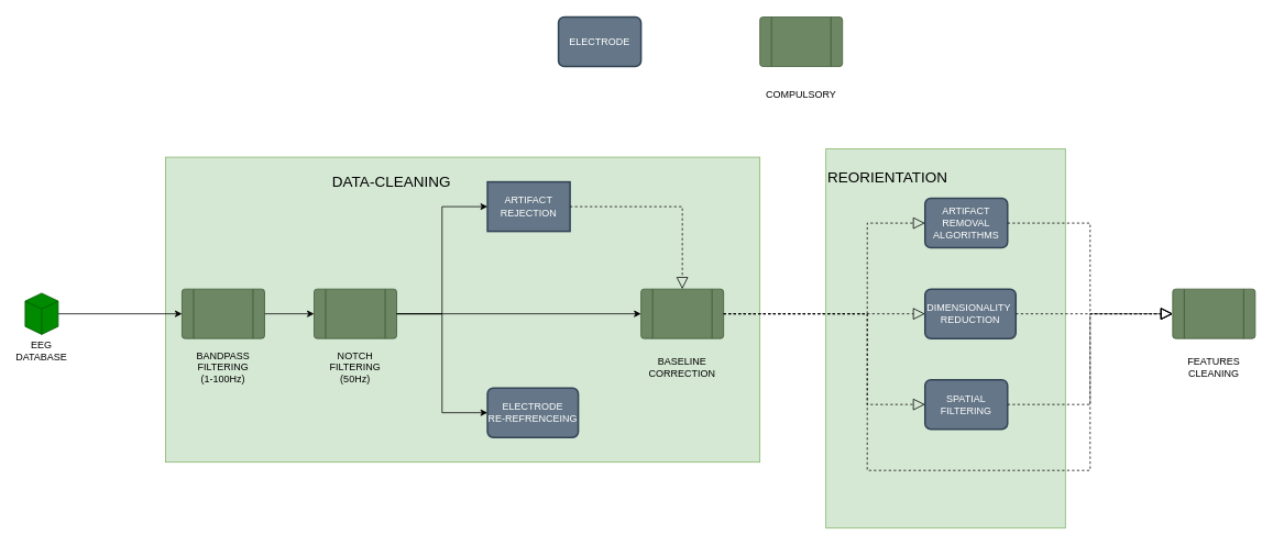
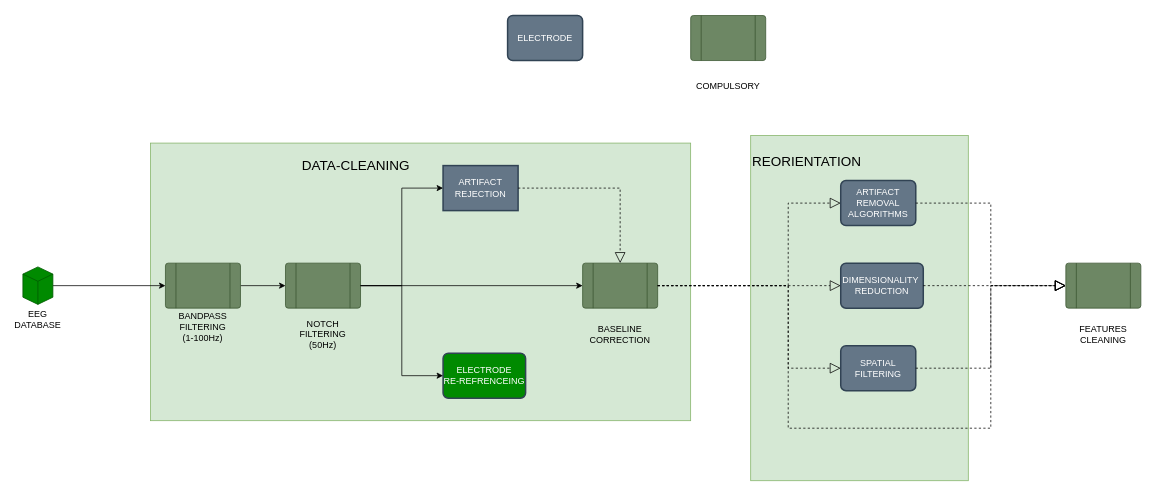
  <mxCell id="0" />
  <mxCell id="1" parent="0" />
  <mxCell id="2" value="" style="rounded=0;whiteSpace=wrap;html=1;fillColor=#d5e8d4;strokeColor=#82b366;" parent="1" vertex="1"><mxGeometry x="1000" y="180" width="290" height="460" as="geometry" /></mxCell>
  <mxCell id="3" value="" style="rounded=0;whiteSpace=wrap;html=1;fillColor=#d5e8d4;strokeColor=#82b366;" parent="1" vertex="1"><mxGeometry x="200" y="190" width="720" height="370" as="geometry" /></mxCell>
  <mxCell id="4" style="edgeStyle=orthogonalEdgeStyle;rounded=0;orthogonalLoop=1;jettySize=auto;html=1;exitX=1;exitY=0.5;exitDx=0;exitDy=0;exitPerimeter=0;entryX=0;entryY=0.5;entryDx=0;entryDy=0;" edge="1" parent="1" source="5" target="9"><mxGeometry relative="1" as="geometry" /></mxCell>
  <mxCell id="5" value="" style="html=1;shape=mxgraph.basic.isocube;isoAngle=15;fillColor=#008a00;strokeColor=#005700;fontColor=#ffffff;" parent="1" vertex="1"><mxGeometry x="30" y="355" width="40" height="50" as="geometry" /></mxCell>
  <mxCell id="6" value="EEG DATABASE" style="text;html=1;strokeColor=none;fillColor=none;align=center;verticalAlign=middle;whiteSpace=wrap;rounded=0;" parent="1" vertex="1"><mxGeometry x="20" y="410" width="60" height="30" as="geometry" /></mxCell>
  <mxCell id="7" value="" style="group" parent="1" vertex="1" connectable="0"><mxGeometry x="220" y="350" width="100" height="110" as="geometry" /></mxCell>
  <mxCell id="8" style="edgeStyle=orthogonalEdgeStyle;rounded=0;orthogonalLoop=1;jettySize=auto;html=1;exitX=1;exitY=0.5;exitDx=0;exitDy=0;" edge="1" parent="7" source="9"><mxGeometry relative="1" as="geometry"><mxPoint x="160" y="30" as="targetPoint" /></mxGeometry></mxCell>
  <mxCell id="9" value="" style="verticalLabelPosition=bottom;verticalAlign=top;html=1;shape=process;whiteSpace=wrap;rounded=1;size=0.14;arcSize=6;fillColor=#6d8764;fontColor=#ffffff;strokeColor=#3A5431;" parent="7" vertex="1"><mxGeometry width="100" height="60" as="geometry" /></mxCell>
- <mxCell id="10" value="BANDPASS&lt;br&gt;FILTERING&lt;br&gt;(1-100Hz)" style="text;html=1;strokeColor=none;fillColor=none;align=center;verticalAlign=middle;whiteSpace=wrap;rounded=0;" parent="7" vertex="1"><mxGeometry x="20" y="80" width="60" height="30" as="geometry" /></mxCell>
+ <mxCell id="10" value="BANDPASS&lt;br&gt;FILTERING&lt;br&gt;(1-100Hz)" style="text;html=1;strokeColor=none;fillColor=none;align=center;verticalAlign=middle;whiteSpace=wrap;rounded=0;" parent="7" vertex="1"><mxGeometry x="20" y="70" width="60" height="30" as="geometry" /></mxCell>
  <mxCell id="11" value="ARTIFACT&lt;br&gt;REJECTION" style="whiteSpace=wrap;html=1;absoluteArcSize=1;arcSize=14;strokeWidth=2;fillColor=#647687;strokeColor=#314354;fontColor=#ffffff;rounded=0;" parent="1" vertex="1"><mxGeometry x="590" y="220" width="100" height="60" as="geometry" /></mxCell>
- <mxCell id="12" value="ELECTRODE&lt;br&gt;RE-REFRENCEING" style="rounded=1;whiteSpace=wrap;html=1;absoluteArcSize=1;arcSize=14;strokeWidth=2;fillColor=#647687;strokeColor=#314354;fontColor=#ffffff;" parent="1" vertex="1"><mxGeometry x="590" y="470" width="110" height="60" as="geometry" /></mxCell>
+ <mxCell id="12" value="ELECTRODE&lt;br&gt;RE-REFRENCEING" style="rounded=1;whiteSpace=wrap;html=1;absoluteArcSize=1;arcSize=14;strokeWidth=2;fillColor=#008a00;strokeColor=#314354;fontColor=#ffffff;" parent="1" vertex="1"><mxGeometry x="590" y="470" width="110" height="60" as="geometry" /></mxCell>
  <mxCell id="13" value="" style="group" parent="1" vertex="1" connectable="0"><mxGeometry x="776" y="350" width="100" height="110" as="geometry" /></mxCell>
  <mxCell id="14" value="" style="verticalLabelPosition=bottom;verticalAlign=top;html=1;shape=process;whiteSpace=wrap;rounded=1;size=0.14;arcSize=6;fillColor=#6d8764;fontColor=#ffffff;strokeColor=#3A5431;" parent="13" vertex="1"><mxGeometry width="100" height="60" as="geometry" /></mxCell>
  <mxCell id="15" value="BASELINE&lt;br&gt;CORRECTION" style="text;html=1;strokeColor=none;fillColor=none;align=center;verticalAlign=middle;whiteSpace=wrap;rounded=0;" parent="13" vertex="1"><mxGeometry x="20" y="80" width="60" height="30" as="geometry" /></mxCell>
  <mxCell id="16" value="" style="endArrow=block;dashed=1;endFill=0;endSize=12;html=1;rounded=0;exitX=1;exitY=0.5;exitDx=0;exitDy=0;entryX=0.5;entryY=0;entryDx=0;entryDy=0;" parent="1" source="11" target="14" edge="1"><mxGeometry width="160" relative="1" as="geometry"><mxPoint x="490" y="490" as="sourcePoint" /><mxPoint x="650" y="490" as="targetPoint" /><Array as="points"><mxPoint x="826" y="250" /></Array></mxGeometry></mxCell>
  <mxCell id="17" value="&lt;font style=&quot;font-size: 18px;&quot;&gt;DATA-CLEANING&lt;/font&gt;" style="text;html=1;strokeColor=none;fillColor=none;align=center;verticalAlign=middle;whiteSpace=wrap;rounded=0;" parent="1" vertex="1"><mxGeometry x="384" y="200" width="180" height="40" as="geometry" /></mxCell>
  <mxCell id="18" value="ARTIFACT&lt;br&gt;REMOVAL ALGORITHMS" style="rounded=1;whiteSpace=wrap;html=1;absoluteArcSize=1;arcSize=14;strokeWidth=2;fillColor=#647687;strokeColor=#314354;fontColor=#ffffff;" parent="1" vertex="1"><mxGeometry x="1120" y="240" width="100" height="60" as="geometry" /></mxCell>
  <mxCell id="19" value="DIMENSIONALITY&amp;nbsp;&lt;br&gt;REDUCTION" style="rounded=1;whiteSpace=wrap;html=1;absoluteArcSize=1;arcSize=14;strokeWidth=2;fillColor=#647687;strokeColor=#314354;fontColor=#ffffff;" parent="1" vertex="1"><mxGeometry x="1120" y="350" width="110" height="60" as="geometry" /></mxCell>
  <mxCell id="20" value="SPATIAL&lt;br&gt;FILTERING" style="rounded=1;whiteSpace=wrap;html=1;absoluteArcSize=1;arcSize=14;strokeWidth=2;fillColor=#647687;strokeColor=#314354;fontColor=#ffffff;" parent="1" vertex="1"><mxGeometry x="1120" y="460" width="100" height="60" as="geometry" /></mxCell>
  <mxCell id="21" value="" style="endArrow=block;dashed=1;endFill=0;endSize=12;html=1;rounded=0;exitX=1;exitY=0.5;exitDx=0;exitDy=0;entryX=0;entryY=0.5;entryDx=0;entryDy=0;" parent="1" source="14" target="19" edge="1"><mxGeometry width="160" relative="1" as="geometry"><mxPoint x="880" y="390" as="sourcePoint" /><mxPoint x="960" y="460" as="targetPoint" /></mxGeometry></mxCell>
  <mxCell id="22" value="" style="endArrow=block;dashed=1;endFill=0;endSize=12;html=1;rounded=0;entryX=0;entryY=0.5;entryDx=0;entryDy=0;exitX=1;exitY=0.5;exitDx=0;exitDy=0;" parent="1" source="14" target="18" edge="1"><mxGeometry width="160" relative="1" as="geometry"><mxPoint x="800" y="460" as="sourcePoint" /><mxPoint x="960" y="460" as="targetPoint" /><Array as="points"><mxPoint x="1050" y="380" /><mxPoint x="1050" y="270" /></Array></mxGeometry></mxCell>
  <mxCell id="23" value="" style="endArrow=block;dashed=1;endFill=0;endSize=12;html=1;rounded=0;entryX=0;entryY=0.5;entryDx=0;entryDy=0;exitX=1;exitY=0.5;exitDx=0;exitDy=0;" parent="1" source="14" target="20" edge="1"><mxGeometry width="160" relative="1" as="geometry"><mxPoint x="800" y="460" as="sourcePoint" /><mxPoint x="960" y="460" as="targetPoint" /><Array as="points"><mxPoint x="1050" y="380" /><mxPoint x="1050" y="490" /></Array></mxGeometry></mxCell>
  <mxCell id="24" value="&lt;font style=&quot;font-size: 18px;&quot;&gt;REORIENTATION&lt;/font&gt;" style="text;html=1;strokeColor=none;fillColor=none;align=center;verticalAlign=middle;whiteSpace=wrap;rounded=0;" parent="1" vertex="1"><mxGeometry x="1010" y="190" width="130" height="50" as="geometry" /></mxCell>
  <mxCell id="25" value="" style="group" parent="1" vertex="1" connectable="0"><mxGeometry x="1420" y="350" width="100" height="110" as="geometry" /></mxCell>
  <mxCell id="26" value="" style="verticalLabelPosition=bottom;verticalAlign=top;html=1;shape=process;whiteSpace=wrap;rounded=1;size=0.14;arcSize=6;fillColor=#6d8764;fontColor=#ffffff;strokeColor=#3A5431;" parent="25" vertex="1"><mxGeometry width="100" height="60" as="geometry" /></mxCell>
  <mxCell id="27" value="FEATURES&lt;br&gt;CLEANING" style="text;html=1;strokeColor=none;fillColor=none;align=center;verticalAlign=middle;whiteSpace=wrap;rounded=0;" parent="25" vertex="1"><mxGeometry x="20" y="80" width="60" height="30" as="geometry" /></mxCell>
  <mxCell id="28" value="" style="endArrow=block;dashed=1;endFill=0;endSize=12;html=1;rounded=0;exitX=1;exitY=0.5;exitDx=0;exitDy=0;entryX=0;entryY=0.5;entryDx=0;entryDy=0;" parent="1" source="18" target="26" edge="1"><mxGeometry width="160" relative="1" as="geometry"><mxPoint x="980" y="630" as="sourcePoint" /><mxPoint x="1140" y="630" as="targetPoint" /><Array as="points"><mxPoint x="1320" y="270" /><mxPoint x="1320" y="380" /></Array></mxGeometry></mxCell>
  <mxCell id="29" value="" style="endArrow=block;dashed=1;endFill=0;endSize=12;html=1;rounded=0;exitX=1;exitY=0.5;exitDx=0;exitDy=0;entryX=0;entryY=0.5;entryDx=0;entryDy=0;" parent="1" source="19" target="26" edge="1"><mxGeometry width="160" relative="1" as="geometry"><mxPoint x="980" y="630" as="sourcePoint" /><mxPoint x="1140" y="630" as="targetPoint" /></mxGeometry></mxCell>
  <mxCell id="30" value="" style="endArrow=block;dashed=1;endFill=0;endSize=12;html=1;rounded=0;exitX=1;exitY=0.5;exitDx=0;exitDy=0;entryX=0;entryY=0.5;entryDx=0;entryDy=0;" parent="1" source="20" target="26" edge="1"><mxGeometry width="160" relative="1" as="geometry"><mxPoint x="980" y="630" as="sourcePoint" /><mxPoint x="1420" y="380" as="targetPoint" /><Array as="points"><mxPoint x="1320" y="490" /><mxPoint x="1320" y="380" /></Array></mxGeometry></mxCell>
  <mxCell id="31" value="" style="group" parent="1" vertex="1" connectable="0"><mxGeometry x="920" y="20" width="100" height="110" as="geometry" /></mxCell>
  <mxCell id="32" value="" style="verticalLabelPosition=bottom;verticalAlign=top;html=1;shape=process;whiteSpace=wrap;rounded=1;size=0.14;arcSize=6;fillColor=#6d8764;fontColor=#ffffff;strokeColor=#3A5431;" parent="31" vertex="1"><mxGeometry width="100" height="60" as="geometry" /></mxCell>
  <mxCell id="33" value="COMPULSORY" style="text;html=1;strokeColor=none;fillColor=none;align=center;verticalAlign=middle;whiteSpace=wrap;rounded=0;" parent="31" vertex="1"><mxGeometry x="20" y="80" width="60" height="30" as="geometry" /></mxCell>
  <mxCell id="34" value="ELECTRODE" style="rounded=1;whiteSpace=wrap;html=1;absoluteArcSize=1;arcSize=14;strokeWidth=2;fillColor=#647687;strokeColor=#314354;fontColor=#ffffff;" parent="1" vertex="1"><mxGeometry x="676" y="20" width="100" height="60" as="geometry" /></mxCell>
  <mxCell id="35" value="" style="endArrow=block;dashed=1;endFill=0;endSize=12;html=1;rounded=0;exitX=1;exitY=0.5;exitDx=0;exitDy=0;entryX=0;entryY=0.5;entryDx=0;entryDy=0;" parent="1" source="14" target="26" edge="1"><mxGeometry width="160" relative="1" as="geometry"><mxPoint x="940" y="580" as="sourcePoint" /><mxPoint x="1360" y="580" as="targetPoint" /><Array as="points"><mxPoint x="1050" y="380" /><mxPoint x="1050" y="570" /><mxPoint x="1320" y="570" /><mxPoint x="1320" y="380" /></Array></mxGeometry></mxCell>
  <mxCell id="36" value="" style="group" vertex="1" connectable="0" parent="1"><mxGeometry x="380" y="350" width="100" height="110" as="geometry" /></mxCell>
  <mxCell id="37" value="" style="verticalLabelPosition=bottom;verticalAlign=top;html=1;shape=process;whiteSpace=wrap;rounded=1;size=0.14;arcSize=6;fillColor=#6d8764;fontColor=#ffffff;strokeColor=#3A5431;" vertex="1" parent="36"><mxGeometry width="100" height="60" as="geometry" /></mxCell>
  <mxCell id="38" value="NOTCH&lt;br&gt;FILTERING&lt;br&gt;(50Hz)" style="text;html=1;strokeColor=none;fillColor=none;align=center;verticalAlign=middle;whiteSpace=wrap;rounded=0;" vertex="1" parent="36"><mxGeometry x="20" y="80" width="60" height="30" as="geometry" /></mxCell>
  <mxCell id="39" style="edgeStyle=orthogonalEdgeStyle;rounded=0;orthogonalLoop=1;jettySize=auto;html=1;exitX=1;exitY=0.5;exitDx=0;exitDy=0;entryX=0;entryY=0.5;entryDx=0;entryDy=0;" edge="1" parent="1" source="37" target="14"><mxGeometry relative="1" as="geometry" /></mxCell>
  <mxCell id="40" style="edgeStyle=orthogonalEdgeStyle;rounded=0;orthogonalLoop=1;jettySize=auto;html=1;exitX=1;exitY=0.5;exitDx=0;exitDy=0;entryX=0;entryY=0.5;entryDx=0;entryDy=0;" edge="1" parent="1" source="37" target="11"><mxGeometry relative="1" as="geometry" /></mxCell>
  <mxCell id="41" style="edgeStyle=orthogonalEdgeStyle;rounded=0;orthogonalLoop=1;jettySize=auto;html=1;exitX=1;exitY=0.5;exitDx=0;exitDy=0;entryX=0;entryY=0.5;entryDx=0;entryDy=0;" edge="1" parent="1" source="37" target="12"><mxGeometry relative="1" as="geometry" /></mxCell>
